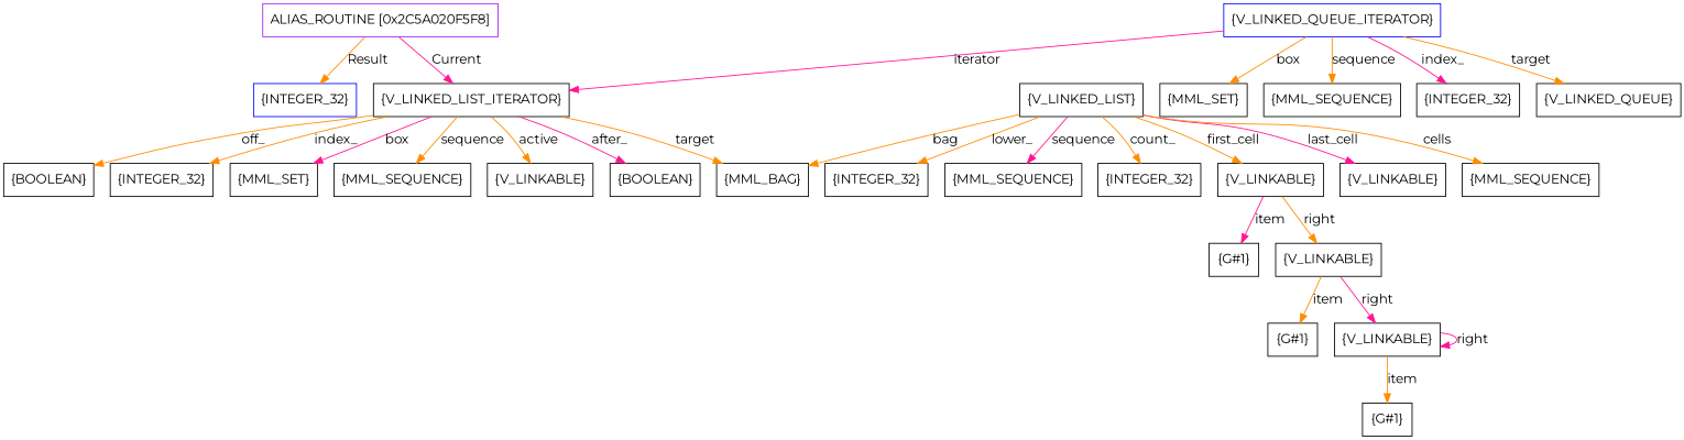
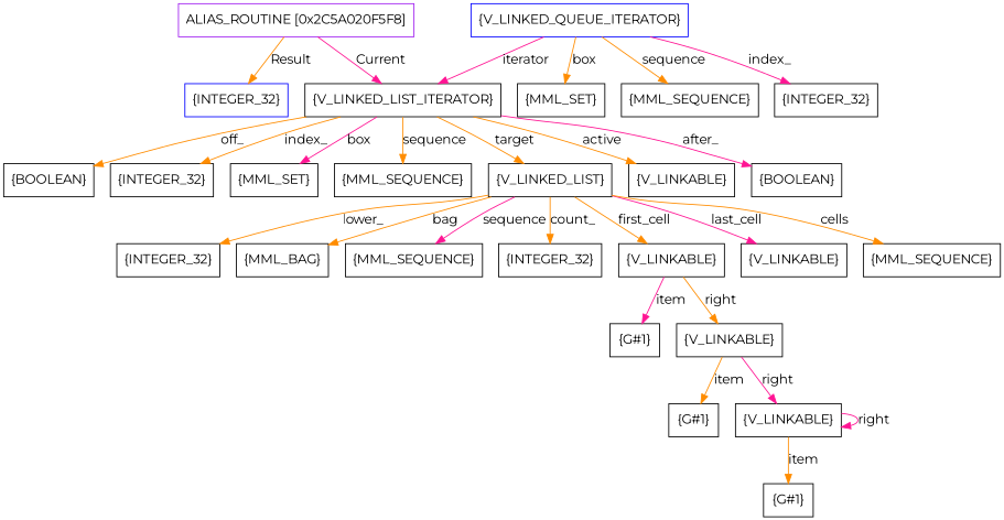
  digraph {
    fontname=Montserrat
    node [fontname=Montserrat shape=box]
    edge [color=darkorange fontname=Montserrat]
    n1 [color=purple label=<ALIAS_ROUTINE [0x2C5A020F5F8]>]
    n2 [color=blue label=<{INTEGER_32}>]
    n3 [label=<{V_LINKED_LIST_ITERATOR}>]
    n4 [color=blue label=<{V_LINKED_QUEUE_ITERATOR}>]
    n5 [label=<{MML_SET}>]
    n6 [label=<{MML_SEQUENCE}>]
    n7 [label=<{INTEGER_32}>]
-   n8 [label=<{V_LINKED_QUEUE}>]
    n9 [label=<{BOOLEAN}>]
    n10 [label=<{INTEGER_32}>]
    n11 [label=<{MML_SET}>]
    n12 [label=<{MML_SEQUENCE}>]
    n13 [label=<{V_LINKED_LIST}>]
    n14 [label=<{V_LINKABLE}>]
    n15 [label=<{BOOLEAN}>]
    n16 [label=<{INTEGER_32}>]
    n17 [label=<{MML_BAG}>]
    n18 [label=<{MML_SEQUENCE}>]
    n19 [label=<{INTEGER_32}>]
    n20 [label=<{V_LINKABLE}>]
    n21 [label=<{V_LINKABLE}>]
    n22 [label=<{MML_SEQUENCE}>]
    n23 [label=<{G#1}>]
    n24 [label=<{V_LINKABLE}>]
    n25 [label=<{G#1}>]
    n26 [label=<{V_LINKABLE}>]
    n27 [label=<{G#1}>]
    n1 -> n2 [label=<Result>]
    n1 -> n3 [color=deeppink label=<Current>]
    n3 -> n9 [label=<off_>]
    n3 -> n10 [label=<index_>]
    n3 -> n11 [color=deeppink label=box]
    n3 -> n12 [label=<sequence>]
-   n3 -> n17 [label=<target>]
+   n3 -> n13 [label=<target>]
    n3 -> n14 [label=<active>]
    n3 -> n15 [color=deeppink label=<after_>]
    n4 -> n3 [color=deeppink label=<iterator>]
    n4 -> n5 [label=box]
    n4 -> n6 [label=<sequence>]
    n4 -> n7 [color=deeppink label=<index_>]
-   n4 -> n8 [label=<target>]
    n13 -> n16 [label=<lower_>]
    n13 -> n17 [label=<bag>]
    n13 -> n18 [color=deeppink label=<sequence>]
    n13 -> n19 [label=<count_>]
    n13 -> n20 [label=<first_cell>]
    n13 -> n21 [color=deeppink label=<last_cell>]
    n13 -> n22 [label=<cells>]
    n20 -> n23 [color=deeppink label=<item>]
    n20 -> n24 [label=<right>]
    n24 -> n25 [label=<item>]
    n24 -> n26 [color=deeppink label=<right>]
    n26 -> n26 [color=deeppink label=<right>]
    n26 -> n27 [label=<item>]
  }
